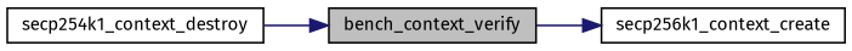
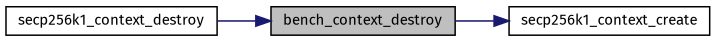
  digraph {
    fontname="Fira Sans"
    rankdir=LR
    node [color=black fillcolor=white fontname="Fira Sans" fontsize=10 shape=record style=filled]
    edge [color=midnightblue fontname="Fira Sans" fontsize=10 labelfontname=Helvetica labelfontsize=10 style=solid]
-   n1 [fillcolor=grey75 fontcolor=black height=0.2 label=bench_context_verify width=0.4]
+   n1 [fillcolor=grey75 fontcolor=black height=0.2 label=bench_context_destroy width=0.4]
    n2 [height=0.2 label=secp256k1_context_create width=0.4]
-   n3 [height=0.2 label=secp254k1_context_destroy width=0.4]
+   n3 [height=0.2 label=secp256k1_context_destroy width=0.4]
    n1 -> n2
    n3 -> n1
  }
